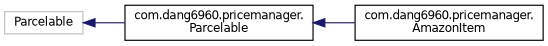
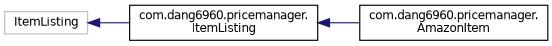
  digraph {
    rankdir=LR
    node [color=black fillcolor=white fontname=Helvetica fontsize=10 shape=record style=filled]
    edge [color=midnightblue dir=back fontname=Helvetica fontsize=10 labelfontname=Helvetica labelfontsize=10 style=solid]
-   n1 [color=grey75 height=0.2 label=Parcelable width=0.4]
-   n2 [height=0.2 label="com.dang6960.pricemanager.\lParcelable" width=0.4]
+   n1 [color=grey75 height=0.2 label=ItemListing width=0.4]
+   n2 [height=0.2 label="com.dang6960.pricemanager.\lItemListing" width=0.4]
    n3 [height=0.2 label="com.dang6960.pricemanager.\lAmazonItem" width=0.4]
    n1 -> n2
    n2 -> n3
  }
